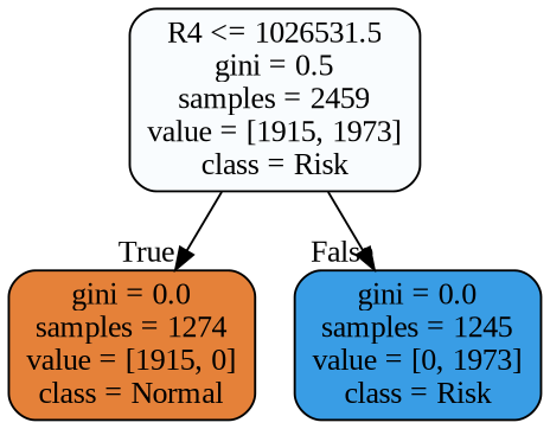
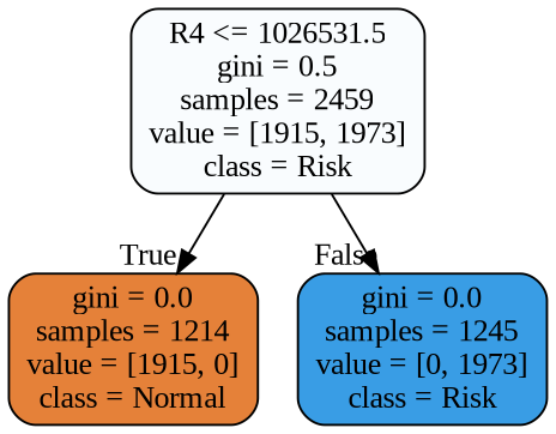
  digraph {
    fontname="Liberation Serif"
    node [color=black fontname="Liberation Serif" shape=box style="filled, rounded"]
    edge [fontname="Liberation Serif" labeldistance=2.5]
    n1 [fillcolor="#f9fcfe" label="R4 <= 1026531.5\ngini = 0.5\nsamples = 2459\nvalue = [1915, 1973]\nclass = Risk"]
-   n2 [fillcolor="#e58139" label="gini = 0.0\nsamples = 1274\nvalue = [1915, 0]\nclass = Normal"]
+   n2 [fillcolor="#e58139" label="gini = 0.0\nsamples = 1214\nvalue = [1915, 0]\nclass = Normal"]
    n3 [fillcolor="#399de5" label="gini = 0.0\nsamples = 1245\nvalue = [0, 1973]\nclass = Risk"]
    n1 -> n2 [headlabel=True labelangle=45]
    n1 -> n3 [headlabel=False labelangle=-45]
  }
